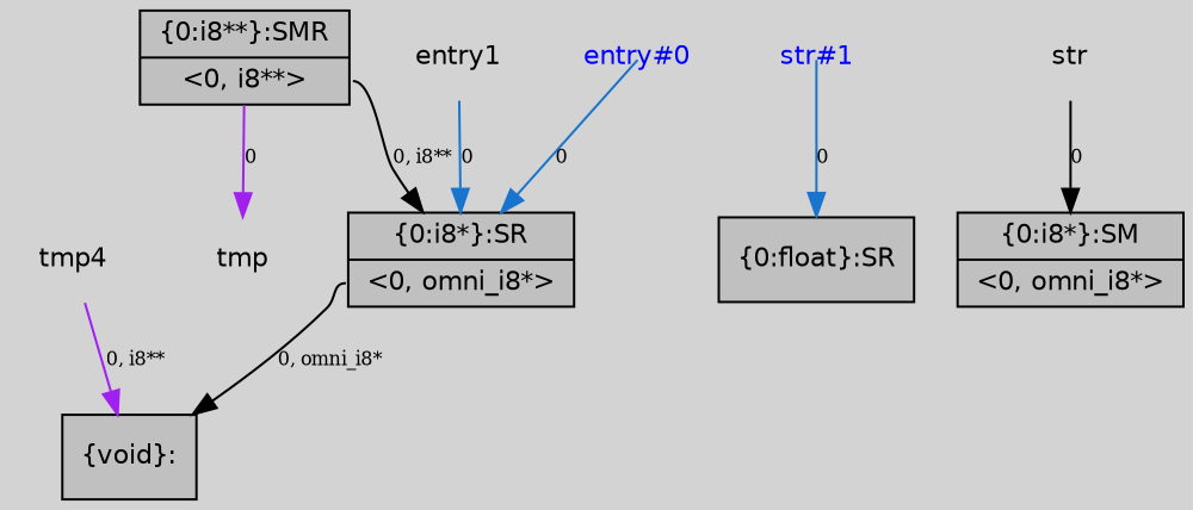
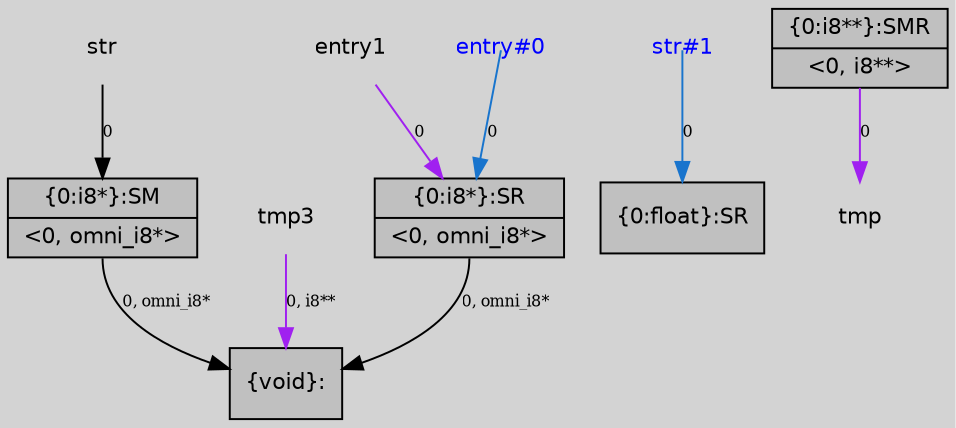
  digraph {
    bgcolor=lightgray
    fontname=Helvetica
    node [fontname=Helvetica fontsize=11 shape=plaintext]
    edge [arrowtail=tee fontsize=8]
    n1 [fillcolor=gray label="{\{0:i8*\}:SR|{<s0>\<0, omni_i8*\>}}" shape=record style=filled]
    n2 [fillcolor=gray label="{\{void\}:}" shape=record style=filled]
    n3 [fillcolor=gray label="{\{0:float\}:SR}" shape=record style=filled]
    n4 [fillcolor=gray label="{\{0:i8**\}:SMR|{<s0>\<0, i8**\>}}" shape=record style=filled]
    n5 [label=tmp]
    n6 [fillcolor=gray label="{\{0:i8*\}:SM|{<s0>\<0, omni_i8*\>}}" shape=record style=filled]
    n7 [label=entry1]
    n8 [label=str]
-   n9 [label=tmp4]
+   n9 [label=tmp3]
    n10 [fontcolor=blue label="entry#0"]
    n11 [fontcolor=blue label="str#1"]
    n1 -> n2 [label="0, omni_i8*" tailport=s0]
-   n4 -> n1 [label="0, i8**" tailport=s0]
    n4 -> n5 [color=purple label=0]
-   n7 -> n1 [color=dodgerblue3 label=0]
+   n6 -> n2 [label="0, omni_i8*" tailport=s0]
+   n7 -> n1 [color=purple label=0]
    n8 -> n6 [color=black label=0]
    n9 -> n2 [color=purple label="0, i8**"]
    n10 -> n1 [color=dodgerblue3 label=0 tailclip=false arrowtail=""]
    n11 -> n3 [color=dodgerblue3 label=0 tailclip=false arrowtail=""]
  }
